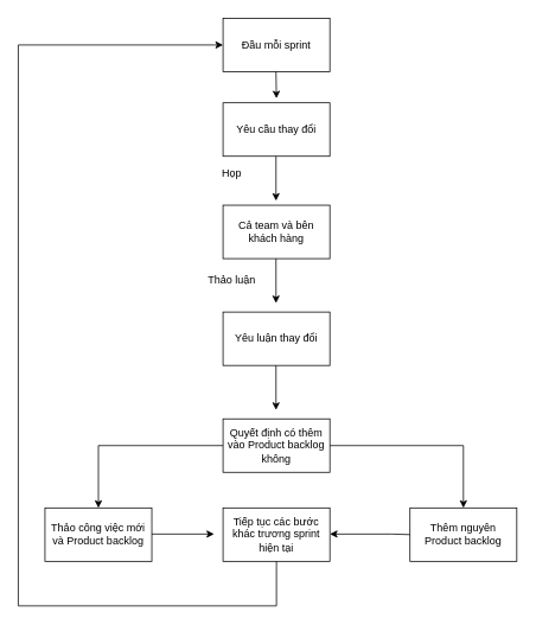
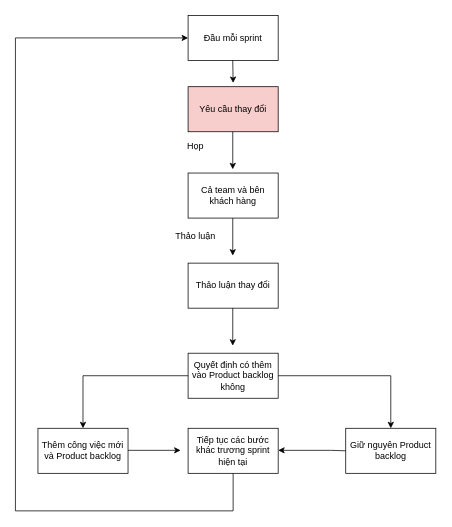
  <mxCell id="0" />
  <mxCell id="1" parent="0" />
- <mxCell id="2" value="Yêu cầu thay đổi" style="rounded=0;whiteSpace=wrap;html=1;" vertex="1" parent="1"><mxGeometry x="250" y="115" width="120" height="60" as="geometry" /></mxCell>
+ <mxCell id="2" value="Yêu cầu thay đổi" style="rounded=0;whiteSpace=wrap;html=1;fillColor=#f8cecc;" vertex="1" parent="1"><mxGeometry x="250" y="115" width="120" height="60" as="geometry" /></mxCell>
  <mxCell id="3" value="Họp" style="text;html=1;strokeColor=none;fillColor=none;align=center;verticalAlign=middle;whiteSpace=wrap;rounded=0;" vertex="1" parent="1"><mxGeometry x="230" y="180" width="60" height="30" as="geometry" /></mxCell>
  <mxCell id="4" value="Đầu mỗi sprint" style="rounded=0;whiteSpace=wrap;html=1;" vertex="1" parent="1"><mxGeometry x="250" y="20" width="120" height="60" as="geometry" /></mxCell>
  <mxCell id="5" value="Cả team và bên khách hàng" style="rounded=0;whiteSpace=wrap;html=1;" vertex="1" parent="1"><mxGeometry x="250" y="230" width="120" height="60" as="geometry" /></mxCell>
- <mxCell id="6" value="Yêu luận thay đổi" style="rounded=0;whiteSpace=wrap;html=1;" vertex="1" parent="1"><mxGeometry x="250" y="350" width="120" height="60" as="geometry" /></mxCell>
+ <mxCell id="6" value="Thảo luận thay đổi" style="rounded=0;whiteSpace=wrap;html=1;" vertex="1" parent="1"><mxGeometry x="250" y="350" width="120" height="60" as="geometry" /></mxCell>
  <mxCell id="7" value="Quyết định có thêm vào Product backlog không" style="rounded=0;whiteSpace=wrap;html=1;" vertex="1" parent="1"><mxGeometry x="250" y="470" width="120" height="60" as="geometry" /></mxCell>
  <mxCell id="8" value="" style="endArrow=classic;html=1;rounded=0;" edge="1" parent="1"><mxGeometry width="50" height="50" relative="1" as="geometry"><mxPoint x="309.5" y="410" as="sourcePoint" /><mxPoint x="309.5" y="460" as="targetPoint" /></mxGeometry></mxCell>
  <mxCell id="9" value="" style="endArrow=classic;html=1;rounded=0;" edge="1" parent="1"><mxGeometry width="50" height="50" relative="1" as="geometry"><mxPoint x="309.5" y="290" as="sourcePoint" /><mxPoint x="309.5" y="340" as="targetPoint" /></mxGeometry></mxCell>
  <mxCell id="10" value="" style="endArrow=classic;html=1;rounded=0;" edge="1" parent="1"><mxGeometry width="50" height="50" relative="1" as="geometry"><mxPoint x="309.5" y="175" as="sourcePoint" /><mxPoint x="309.5" y="225" as="targetPoint" /></mxGeometry></mxCell>
  <mxCell id="11" value="" style="endArrow=classic;html=1;rounded=0;" edge="1" parent="1"><mxGeometry width="50" height="50" relative="1" as="geometry"><mxPoint x="309.5" y="80" as="sourcePoint" /><mxPoint x="310" y="110" as="targetPoint" /></mxGeometry></mxCell>
  <mxCell id="12" value="Thảo luận" style="text;html=1;strokeColor=none;fillColor=none;align=center;verticalAlign=middle;whiteSpace=wrap;rounded=0;" vertex="1" parent="1"><mxGeometry x="230" y="300" width="60" height="30" as="geometry" /></mxCell>
  <mxCell id="13" value="" style="endArrow=classic;html=1;rounded=0;" edge="1" parent="1"><mxGeometry width="50" height="50" relative="1" as="geometry"><mxPoint x="250" y="500" as="sourcePoint" /><mxPoint x="110" y="570" as="targetPoint" /><Array as="points"><mxPoint x="110" y="500" /></Array></mxGeometry></mxCell>
- <mxCell id="14" value="Thảo công việc mới và Product backlog" style="rounded=0;whiteSpace=wrap;html=1;" vertex="1" parent="1"><mxGeometry x="50" y="570" width="120" height="60" as="geometry" /></mxCell>
- <mxCell id="15" value="Thêm nguyên Product backlog" style="rounded=0;whiteSpace=wrap;html=1;" vertex="1" parent="1"><mxGeometry x="460" y="570" width="120" height="60" as="geometry" /></mxCell>
+ <mxCell id="14" value="Thêm công việc mới và Product backlog" style="rounded=0;whiteSpace=wrap;html=1;" vertex="1" parent="1"><mxGeometry x="50" y="570" width="120" height="60" as="geometry" /></mxCell>
+ <mxCell id="15" value="Giữ nguyên Product backlog" style="rounded=0;whiteSpace=wrap;html=1;" vertex="1" parent="1"><mxGeometry x="460" y="570" width="120" height="60" as="geometry" /></mxCell>
  <mxCell id="16" value="" style="endArrow=classic;html=1;rounded=0;entryX=0.5;entryY=0;entryDx=0;entryDy=0;" edge="1" parent="1" target="15"><mxGeometry width="50" height="50" relative="1" as="geometry"><mxPoint x="370" y="500" as="sourcePoint" /><mxPoint x="520" y="550" as="targetPoint" /><Array as="points"><mxPoint x="520" y="500" /></Array></mxGeometry></mxCell>
  <mxCell id="17" value="Tiếp tục các bước khác trương sprint hiện tại" style="rounded=0;whiteSpace=wrap;html=1;" vertex="1" parent="1"><mxGeometry x="250" y="570" width="120" height="60" as="geometry" /></mxCell>
  <mxCell id="18" value="" style="endArrow=classic;html=1;rounded=0;" edge="1" parent="1"><mxGeometry width="50" height="50" relative="1" as="geometry"><mxPoint x="170" y="599.38" as="sourcePoint" /><mxPoint x="240" y="599.38" as="targetPoint" /></mxGeometry></mxCell>
  <mxCell id="19" value="" style="endArrow=classic;html=1;rounded=0;" edge="1" parent="1"><mxGeometry width="50" height="50" relative="1" as="geometry"><mxPoint x="460" y="600" as="sourcePoint" /><mxPoint x="370" y="599.38" as="targetPoint" /><Array as="points"><mxPoint x="440" y="599.38" /></Array></mxGeometry></mxCell>
  <mxCell id="20" value="" style="endArrow=classic;html=1;rounded=0;entryX=0;entryY=0.5;entryDx=0;entryDy=0;" edge="1" parent="1" target="4"><mxGeometry width="50" height="50" relative="1" as="geometry"><mxPoint x="310" y="630" as="sourcePoint" /><mxPoint x="210" y="60" as="targetPoint" /><Array as="points"><mxPoint x="310" y="680" /><mxPoint x="20" y="680" /><mxPoint x="20" y="50" /></Array></mxGeometry></mxCell>
